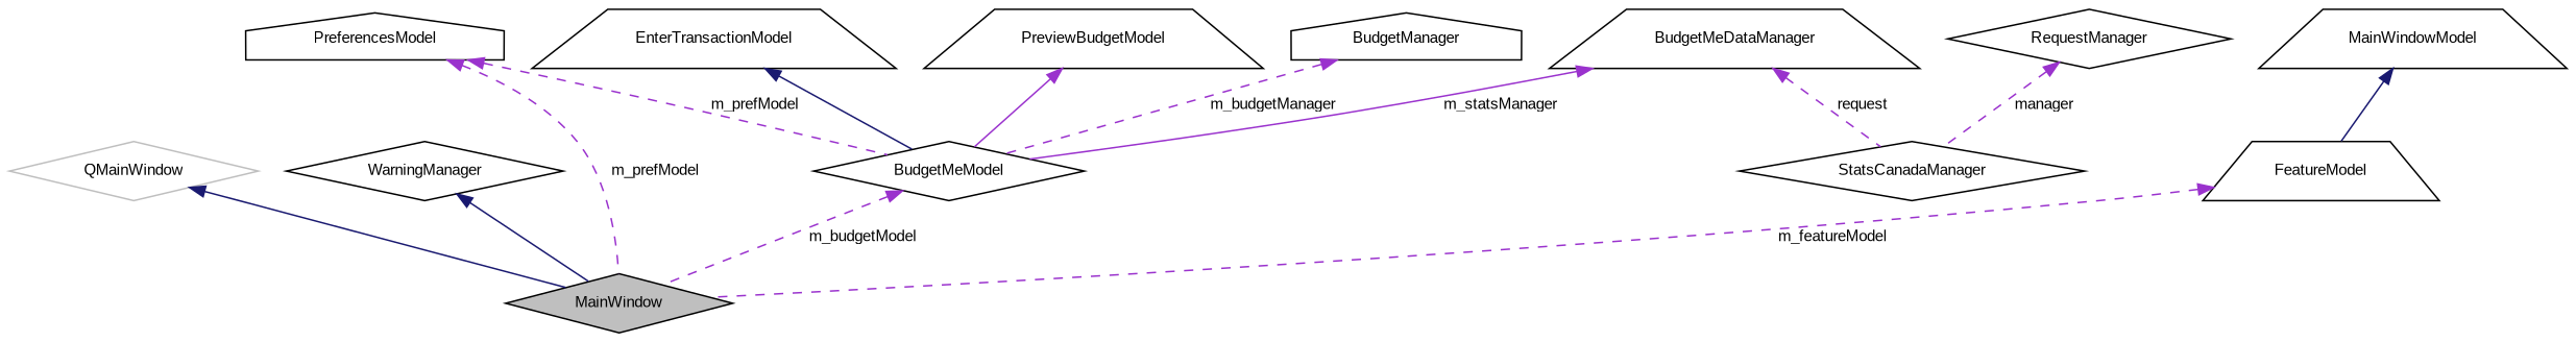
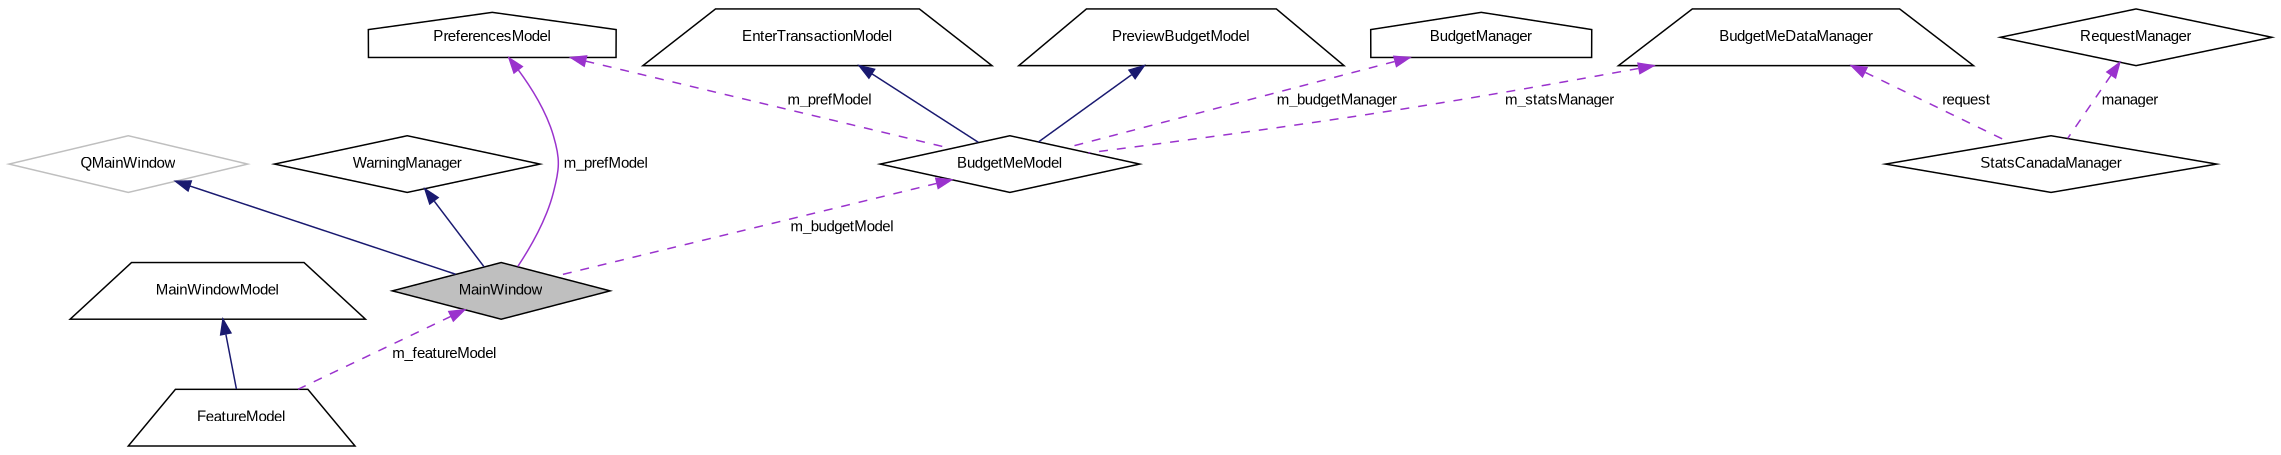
  digraph {
    fontname="Liberation Sans"
    rankdir=TB
    node [color=black fillcolor=white fontname="Liberation Sans" fontsize=10 shape=diamond style=filled]
    edge [color=darkorchid3 dir=back fontname="Liberation Sans" fontsize=10 labelfontname=Helvetica labelfontsize=10 style=dashed]
    n1 [fillcolor=grey75 fontcolor=black height=0.2 label=MainWindow width=0.4]
    n2 [color=grey75 height=0.2 label=QMainWindow width=0.4]
    n3 [height=0.2 label=WarningManager width=0.4]
    n4 [height=0.2 label=PreferencesModel shape=house width=0.4]
    n5 [height=0.2 label=BudgetMeModel width=0.4]
    n6 [height=0.2 label=EnterTransactionModel shape=trapezium width=0.4]
    n7 [height=0.2 label=PreviewBudgetModel shape=trapezium width=0.4]
    n8 [height=0.2 label=BudgetManager shape=house width=0.4]
    n9 [height=0.2 label=BudgetMeDataManager shape=trapezium width=0.4]
    n10 [height=0.2 label=StatsCanadaManager width=0.4]
    n11 [height=0.2 label=RequestManager width=0.4]
    n12 [height=0.2 label=FeatureModel shape=trapezium width=0.4]
    n13 [height=0.2 label=MainWindowModel shape=trapezium width=0.4]
    n2 -> n1 [color=midnightblue style=solid]
    n3 -> n1 [color=midnightblue style=solid]
-   n4 -> n1 [label=" m_prefModel"]
+   n4 -> n1 [label=" m_prefModel" style=solid]
    n4 -> n5 [label=" m_prefModel"]
    n5 -> n1 [label=" m_budgetModel"]
    n6 -> n5 [color=midnightblue style=solid]
-   n7 -> n5 [style=solid]
+   n7 -> n5 [color=midnightblue style=solid]
    n8 -> n5 [label=" m_budgetManager"]
-   n9 -> n5 [label=" m_statsManager" style=solid]
+   n9 -> n5 [label=" m_statsManager"]
    n9 -> n10 [label=" request"]
    n11 -> n10 [label=" manager"]
-   n12 -> n1 [label=" m_featureModel"]
+   n1 -> n12 [label=" m_featureModel"]
    n13 -> n12 [color=midnightblue style=solid]
  }
